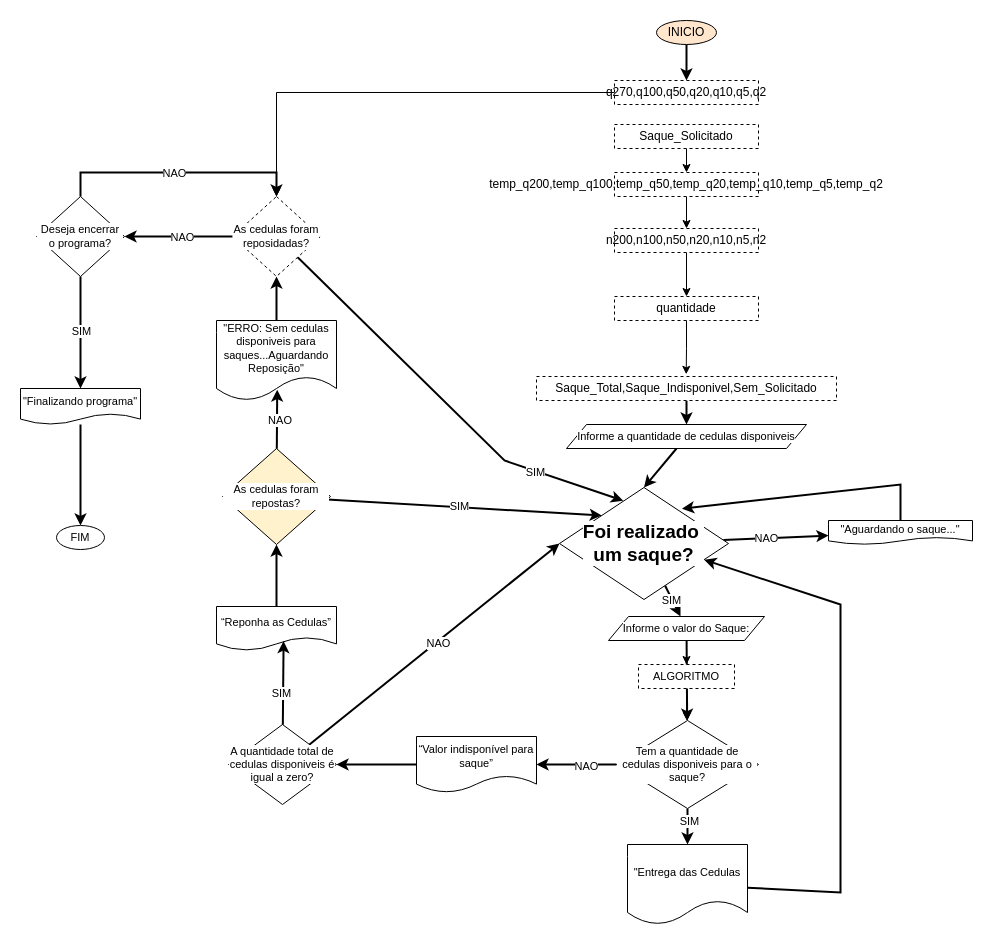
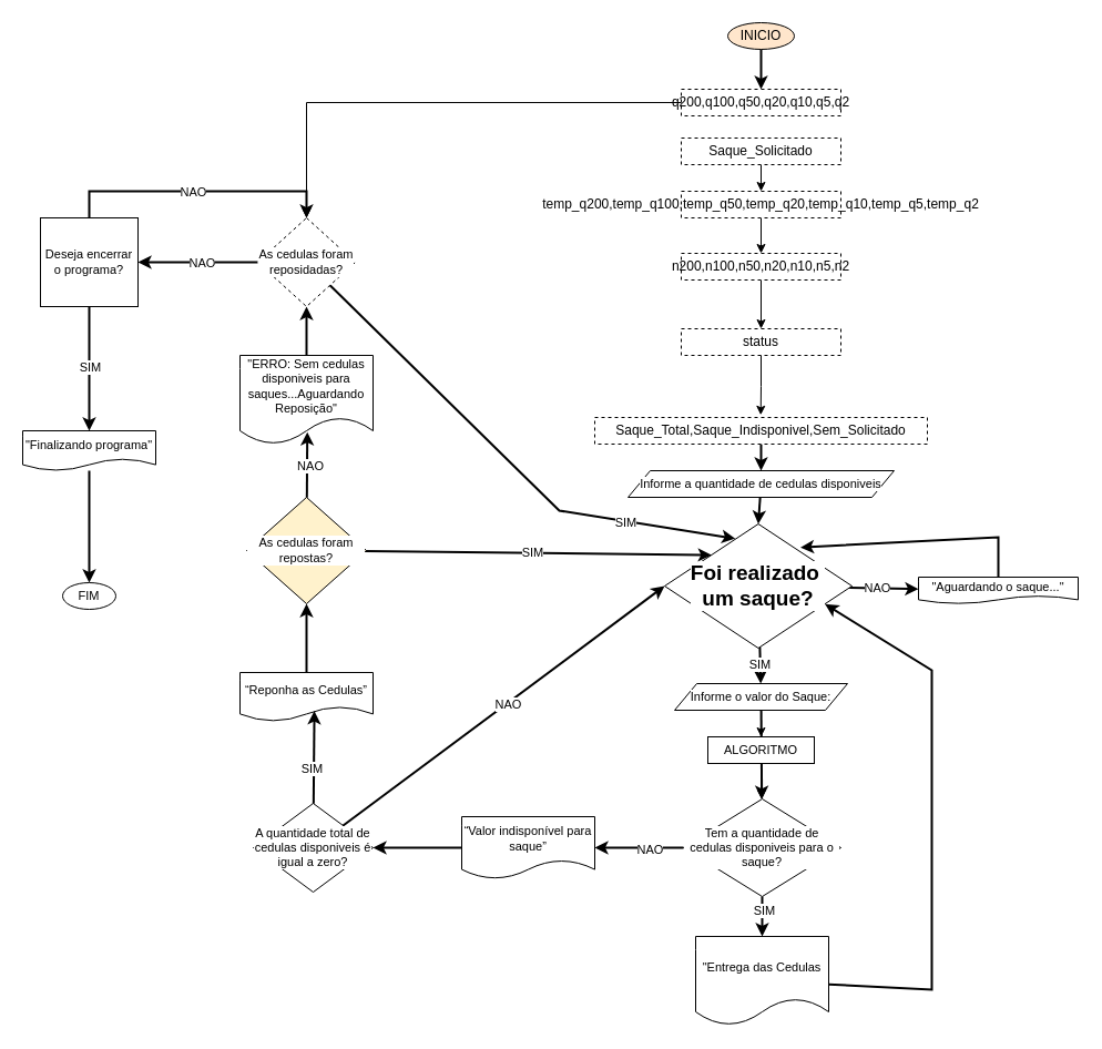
  <mxCell id="0" />
  <mxCell id="1" parent="0" />
  <mxCell id="2" value="" style="edgeStyle=orthogonalEdgeStyle;rounded=0;orthogonalLoop=1;jettySize=auto;html=1;strokeWidth=2;" parent="1" source="3" target="5" edge="1"><mxGeometry relative="1" as="geometry" /></mxCell>
  <mxCell id="3" value="INICIO" style="ellipse;whiteSpace=wrap;html=1;fillColor=#ffe6cc;" parent="1" vertex="1"><mxGeometry x="656" y="20" width="60" height="24" as="geometry" /></mxCell>
  <mxCell id="4" value="" style="edgeStyle=orthogonalEdgeStyle;rounded=0;orthogonalLoop=1;jettySize=auto;html=1;" edge="1" parent="1" source="5" target="48"><mxGeometry relative="1" as="geometry" /></mxCell>
- <mxCell id="5" value="&lt;div style=&quot;&quot;&gt;&lt;span style=&quot;text-wrap-mode: nowrap;&quot;&gt;q270,q100,q50,q20,q10,q5,q2&lt;/span&gt;&lt;/div&gt;" style="whiteSpace=wrap;html=1;dashed=1;" parent="1" vertex="1"><mxGeometry x="614" y="80" width="144" height="24" as="geometry" /></mxCell>
+ <mxCell id="5" value="&lt;div style=&quot;&quot;&gt;&lt;span style=&quot;text-wrap-mode: nowrap;&quot;&gt;q200,q100,q50,q20,q10,q5,q2&lt;/span&gt;&lt;/div&gt;" style="whiteSpace=wrap;html=1;dashed=1;" parent="1" vertex="1"><mxGeometry x="614" y="80" width="144" height="24" as="geometry" /></mxCell>
  <mxCell id="6" style="edgeStyle=none;shape=connector;rounded=0;orthogonalLoop=1;jettySize=auto;html=1;entryX=0.5;entryY=0;entryDx=0;entryDy=0;strokeColor=default;align=center;verticalAlign=middle;fontFamily=Helvetica;fontSize=11;fontColor=default;labelBackgroundColor=default;endArrow=classic;strokeWidth=2;" parent="1" source="7" edge="1"><mxGeometry relative="1" as="geometry"><mxPoint x="686" y="424" as="targetPoint" /></mxGeometry></mxCell>
  <mxCell id="7" value="&lt;div style=&quot;text-wrap-mode: nowrap;&quot;&gt;Saque_Total,Saque_Indisponivel,Sem_Solicitado&lt;/div&gt;" style="whiteSpace=wrap;html=1;dashed=1;" parent="1" vertex="1"><mxGeometry x="536" y="376" width="300" height="24" as="geometry" /></mxCell>
  <mxCell id="8" style="edgeStyle=none;shape=connector;rounded=0;orthogonalLoop=1;jettySize=auto;html=1;entryX=0.5;entryY=0;entryDx=0;entryDy=0;strokeColor=default;align=center;verticalAlign=middle;fontFamily=Helvetica;fontSize=11;fontColor=default;labelBackgroundColor=default;endArrow=classic;strokeWidth=2;" parent="1" source="9" target="14" edge="1"><mxGeometry relative="1" as="geometry" /></mxCell>
  <mxCell id="9" value="&lt;span&gt;Informe a quantidade de cedulas disponiveis&lt;/span&gt;" style="shape=parallelogram;perimeter=parallelogramPerimeter;whiteSpace=wrap;html=1;fixedSize=1;fontFamily=Helvetica;fontSize=11;fontColor=default;labelBackgroundColor=default;" parent="1" vertex="1"><mxGeometry x="566" y="424" width="240" height="24" as="geometry" /></mxCell>
  <mxCell id="10" value="" style="edgeStyle=none;shape=connector;rounded=0;orthogonalLoop=1;jettySize=auto;html=1;strokeColor=default;align=center;verticalAlign=middle;fontFamily=Helvetica;fontSize=11;fontColor=default;labelBackgroundColor=default;endArrow=classic;strokeWidth=2;" parent="1" source="14" target="17" edge="1"><mxGeometry relative="1" as="geometry" /></mxCell>
  <mxCell id="11" value="SIM" style="edgeLabel;html=1;align=center;verticalAlign=middle;resizable=0;points=[];fontFamily=Helvetica;fontSize=11;fontColor=default;labelBackgroundColor=default;" parent="10" vertex="1" connectable="0"><mxGeometry x="-0.087" y="-1" relative="1" as="geometry"><mxPoint as="offset" /></mxGeometry></mxCell>
  <mxCell id="12" value="" style="edgeStyle=none;shape=connector;rounded=0;orthogonalLoop=1;jettySize=auto;html=1;strokeColor=default;strokeWidth=2;align=center;verticalAlign=middle;fontFamily=Helvetica;fontSize=11;fontColor=default;labelBackgroundColor=default;endArrow=classic;" parent="1" source="14" target="58" edge="1"><mxGeometry relative="1" as="geometry" /></mxCell>
  <mxCell id="13" value="NAO" style="edgeLabel;html=1;align=center;verticalAlign=middle;resizable=0;points=[];" parent="12" vertex="1" connectable="0"><mxGeometry x="-0.192" relative="1" as="geometry"><mxPoint as="offset" /></mxGeometry></mxCell>
- <mxCell id="14" value="&lt;font style=&quot;font-size: 19px;&quot;&gt;&lt;b&gt;Foi realizado&amp;nbsp;&lt;/b&gt;&lt;/font&gt;&lt;div&gt;&lt;font style=&quot;font-size: 19px;&quot;&gt;&lt;b&gt;um saque?&lt;/b&gt;&lt;/font&gt;&lt;/div&gt;" style="rhombus;whiteSpace=wrap;html=1;fontFamily=Helvetica;fontSize=11;fontColor=default;labelBackgroundColor=default;" parent="1" vertex="1"><mxGeometry x="559" y="487" width="169" height="112" as="geometry" /></mxCell>
+ <mxCell id="14" value="&lt;font style=&quot;font-size: 19px;&quot;&gt;&lt;b&gt;Foi realizado&amp;nbsp;&lt;/b&gt;&lt;/font&gt;&lt;div&gt;&lt;font style=&quot;font-size: 19px;&quot;&gt;&lt;b&gt;um saque?&lt;/b&gt;&lt;/font&gt;&lt;/div&gt;" style="rhombus;whiteSpace=wrap;html=1;fontFamily=Helvetica;fontSize=11;fontColor=default;labelBackgroundColor=default;" parent="1" vertex="1"><mxGeometry x="599" y="472" width="169" height="112" as="geometry" /></mxCell>
  <mxCell id="15" value="" style="edgeStyle=none;shape=connector;rounded=0;orthogonalLoop=1;jettySize=auto;html=1;strokeColor=default;align=center;verticalAlign=middle;fontFamily=Helvetica;fontSize=11;fontColor=default;labelBackgroundColor=default;endArrow=classic;" parent="1" source="17" target="19" edge="1"><mxGeometry relative="1" as="geometry" /></mxCell>
  <mxCell id="16" value="" style="edgeStyle=none;shape=connector;rounded=0;orthogonalLoop=1;jettySize=auto;html=1;strokeColor=default;strokeWidth=2;align=center;verticalAlign=middle;fontFamily=Helvetica;fontSize=11;fontColor=default;labelBackgroundColor=default;endArrow=classic;" parent="1" source="17" target="24" edge="1"><mxGeometry relative="1" as="geometry" /></mxCell>
  <mxCell id="17" value="Informe o valor do Saque:" style="shape=parallelogram;perimeter=parallelogramPerimeter;whiteSpace=wrap;html=1;fixedSize=1;fontSize=11;labelBackgroundColor=default;" parent="1" vertex="1"><mxGeometry x="608" y="616" width="156" height="24" as="geometry" /></mxCell>
  <mxCell id="18" value="" style="edgeStyle=none;shape=connector;rounded=0;orthogonalLoop=1;jettySize=auto;html=1;strokeColor=default;align=center;verticalAlign=middle;fontFamily=Helvetica;fontSize=11;fontColor=default;labelBackgroundColor=default;endArrow=classic;" parent="1" source="19" target="24" edge="1"><mxGeometry relative="1" as="geometry" /></mxCell>
- <mxCell id="19" value="ALGORITMO" style="whiteSpace=wrap;html=1;fontSize=11;labelBackgroundColor=default;dashed=1;" parent="1" vertex="1"><mxGeometry x="638" y="664" width="96" height="24" as="geometry" /></mxCell>
+ <mxCell id="19" value="ALGORITMO" style="whiteSpace=wrap;html=1;fontSize=11;labelBackgroundColor=default;" parent="1" vertex="1"><mxGeometry x="638" y="664" width="96" height="24" as="geometry" /></mxCell>
  <mxCell id="20" style="edgeStyle=none;shape=connector;rounded=0;orthogonalLoop=1;jettySize=auto;html=1;strokeColor=default;align=center;verticalAlign=middle;fontFamily=Helvetica;fontSize=11;fontColor=default;labelBackgroundColor=default;endArrow=classic;strokeWidth=2;entryX=1;entryY=0.5;entryDx=0;entryDy=0;exitX=0;exitY=0.5;exitDx=0;exitDy=0;" parent="1" source="24" target="26" edge="1"><mxGeometry relative="1" as="geometry"><mxPoint x="582" y="700" as="targetPoint" /><mxPoint x="492" y="700" as="sourcePoint" /></mxGeometry></mxCell>
  <mxCell id="21" value="NAO" style="edgeLabel;html=1;align=center;verticalAlign=middle;resizable=0;points=[];fontFamily=Helvetica;fontSize=11;fontColor=default;labelBackgroundColor=default;" parent="20" vertex="1" connectable="0"><mxGeometry x="-0.235" y="1" relative="1" as="geometry"><mxPoint as="offset" /></mxGeometry></mxCell>
  <mxCell id="22" style="edgeStyle=none;shape=connector;rounded=0;orthogonalLoop=1;jettySize=auto;html=1;entryX=0.5;entryY=0;entryDx=0;entryDy=0;strokeColor=default;align=center;verticalAlign=middle;fontFamily=Helvetica;fontSize=11;fontColor=default;labelBackgroundColor=default;endArrow=classic;strokeWidth=2;" parent="1" source="24" target="29" edge="1"><mxGeometry relative="1" as="geometry" /></mxCell>
  <mxCell id="23" value="SIM" style="edgeLabel;html=1;align=center;verticalAlign=middle;resizable=0;points=[];" parent="22" vertex="1" connectable="0"><mxGeometry x="-0.336" y="1" relative="1" as="geometry"><mxPoint as="offset" /></mxGeometry></mxCell>
  <mxCell id="24" value="Tem a quantidade de cedulas disponiveis para o saque?" style="rhombus;whiteSpace=wrap;html=1;fontSize=11;labelBackgroundColor=default;" parent="1" vertex="1"><mxGeometry x="616" y="720" width="142" height="88" as="geometry" /></mxCell>
  <mxCell id="25" value="" style="edgeStyle=none;shape=connector;rounded=0;orthogonalLoop=1;jettySize=auto;html=1;strokeColor=default;strokeWidth=2;align=center;verticalAlign=middle;fontFamily=Helvetica;fontSize=11;fontColor=default;labelBackgroundColor=default;endArrow=classic;" parent="1" source="26" target="32" edge="1"><mxGeometry relative="1" as="geometry" /></mxCell>
  <mxCell id="26" value="“Valor indisponível para saque”" style="shape=document;whiteSpace=wrap;html=1;boundedLbl=1;fontFamily=Helvetica;fontSize=11;fontColor=default;labelBackgroundColor=default;" parent="1" vertex="1"><mxGeometry x="416" y="736" width="120" height="56" as="geometry" /></mxCell>
  <mxCell id="27" style="edgeStyle=none;shape=connector;rounded=0;orthogonalLoop=1;jettySize=auto;html=1;exitX=0.5;exitY=0;exitDx=0;exitDy=0;strokeColor=default;align=center;verticalAlign=middle;fontFamily=Helvetica;fontSize=11;fontColor=default;labelBackgroundColor=default;endArrow=classic;" parent="1" edge="1"><mxGeometry relative="1" as="geometry"><mxPoint x="373" y="752" as="sourcePoint" /><mxPoint x="373" y="752" as="targetPoint" /></mxGeometry></mxCell>
  <mxCell id="28" style="edgeStyle=none;shape=connector;rounded=0;orthogonalLoop=1;jettySize=auto;html=1;strokeColor=default;strokeWidth=2;align=center;verticalAlign=middle;fontFamily=Helvetica;fontSize=11;fontColor=default;labelBackgroundColor=default;endArrow=classic;entryX=0.856;entryY=0.646;entryDx=0;entryDy=0;entryPerimeter=0;" parent="1" source="29" target="14" edge="1"><mxGeometry relative="1" as="geometry"><mxPoint x="864" y="604" as="targetPoint" /><Array as="points"><mxPoint x="840" y="892" /><mxPoint x="840" y="700" /><mxPoint x="840" y="604" /></Array></mxGeometry></mxCell>
  <mxCell id="29" value="&quot;Entrega das Cedulas" style="shape=document;whiteSpace=wrap;html=1;boundedLbl=1;fontFamily=Helvetica;fontSize=11;fontColor=default;labelBackgroundColor=default;" parent="1" vertex="1"><mxGeometry x="627" y="844" width="120" height="80" as="geometry" /></mxCell>
  <mxCell id="30" style="edgeStyle=none;shape=connector;rounded=0;orthogonalLoop=1;jettySize=auto;html=1;exitX=1;exitY=0;exitDx=0;exitDy=0;entryX=0;entryY=0.5;entryDx=0;entryDy=0;strokeColor=default;strokeWidth=2;align=center;verticalAlign=middle;fontFamily=Helvetica;fontSize=11;fontColor=default;labelBackgroundColor=default;endArrow=classic;" parent="1" source="32" target="14" edge="1"><mxGeometry relative="1" as="geometry" /></mxCell>
  <mxCell id="31" value="NAO" style="edgeLabel;html=1;align=center;verticalAlign=middle;resizable=0;points=[];fontFamily=Helvetica;fontSize=11;fontColor=default;labelBackgroundColor=default;" parent="30" vertex="1" connectable="0"><mxGeometry x="0.021" y="-1" relative="1" as="geometry"><mxPoint as="offset" /></mxGeometry></mxCell>
  <mxCell id="32" value="A quantidade total de cedulas disponiveis é igual a zero?" style="rhombus;whiteSpace=wrap;html=1;fontSize=11;labelBackgroundColor=default;" parent="1" vertex="1"><mxGeometry x="228" y="724" width="108" height="80" as="geometry" /></mxCell>
  <mxCell id="33" style="edgeStyle=none;shape=connector;rounded=0;orthogonalLoop=1;jettySize=auto;html=1;entryX=0.5;entryY=1;entryDx=0;entryDy=0;strokeColor=default;strokeWidth=2;align=center;verticalAlign=middle;fontFamily=Helvetica;fontSize=11;fontColor=default;labelBackgroundColor=default;endArrow=classic;" parent="1" source="34" target="39" edge="1"><mxGeometry relative="1" as="geometry" /></mxCell>
  <mxCell id="34" value="“Reponha as Cedulas”" style="shape=document;whiteSpace=wrap;html=1;boundedLbl=1;fontFamily=Helvetica;fontSize=11;fontColor=default;labelBackgroundColor=default;" parent="1" vertex="1"><mxGeometry x="216" y="606" width="120" height="44" as="geometry" /></mxCell>
  <mxCell id="35" style="edgeStyle=none;shape=connector;rounded=0;orthogonalLoop=1;jettySize=auto;html=1;entryX=0.559;entryY=0.787;entryDx=0;entryDy=0;entryPerimeter=0;strokeColor=default;strokeWidth=2;align=center;verticalAlign=middle;fontFamily=Helvetica;fontSize=11;fontColor=default;labelBackgroundColor=default;endArrow=classic;" parent="1" source="32" target="34" edge="1"><mxGeometry relative="1" as="geometry" /></mxCell>
  <mxCell id="36" value="SIM" style="edgeLabel;html=1;align=center;verticalAlign=middle;resizable=0;points=[];fontFamily=Helvetica;fontSize=11;fontColor=default;labelBackgroundColor=default;" parent="35" vertex="1" connectable="0"><mxGeometry x="-0.226" y="2" relative="1" as="geometry"><mxPoint as="offset" /></mxGeometry></mxCell>
  <mxCell id="37" style="edgeStyle=none;shape=connector;rounded=0;orthogonalLoop=1;jettySize=auto;html=1;entryX=0;entryY=0;entryDx=0;entryDy=0;strokeColor=default;strokeWidth=2;align=center;verticalAlign=middle;fontFamily=Helvetica;fontSize=11;fontColor=default;labelBackgroundColor=default;endArrow=classic;" parent="1" source="39" target="14" edge="1"><mxGeometry relative="1" as="geometry" /></mxCell>
  <mxCell id="38" value="SIM" style="edgeLabel;html=1;align=center;verticalAlign=middle;resizable=0;points=[];fontFamily=Helvetica;fontSize=11;fontColor=default;labelBackgroundColor=default;" parent="37" vertex="1" connectable="0"><mxGeometry x="-0.04" y="1" relative="1" as="geometry"><mxPoint as="offset" /></mxGeometry></mxCell>
  <mxCell id="39" value="As cedulas foram repostas?" style="rhombus;whiteSpace=wrap;html=1;fontFamily=Helvetica;fontSize=11;fontColor=default;labelBackgroundColor=default;fillColor=#fff2cc;" parent="1" vertex="1"><mxGeometry x="222" y="448" width="108" height="96" as="geometry" /></mxCell>
  <mxCell id="40" style="edgeStyle=none;shape=connector;rounded=0;orthogonalLoop=1;jettySize=auto;html=1;entryX=0.5;entryY=1;entryDx=0;entryDy=0;strokeColor=default;strokeWidth=2;align=center;verticalAlign=middle;fontFamily=Helvetica;fontSize=11;fontColor=default;labelBackgroundColor=default;endArrow=classic;" parent="1" source="41" target="48" edge="1"><mxGeometry relative="1" as="geometry"><mxPoint x="276" y="280" as="targetPoint" /></mxGeometry></mxCell>
  <mxCell id="41" value="&quot;ERRO: Sem cedulas disponiveis para saques...Aguardando Reposição&lt;span style=&quot;background-color: light-dark(#ffffff, var(--ge-dark-color, #121212)); color: light-dark(rgb(0, 0, 0), rgb(255, 255, 255));&quot;&gt;&quot;&lt;/span&gt;" style="shape=document;whiteSpace=wrap;html=1;boundedLbl=1;fontFamily=Helvetica;fontSize=11;fontColor=default;labelBackgroundColor=default;" parent="1" vertex="1"><mxGeometry x="216" y="320" width="120" height="80" as="geometry" /></mxCell>
  <mxCell id="42" style="edgeStyle=none;shape=connector;rounded=0;orthogonalLoop=1;jettySize=auto;html=1;entryX=0.506;entryY=0.864;entryDx=0;entryDy=0;entryPerimeter=0;strokeColor=default;strokeWidth=2;align=center;verticalAlign=middle;fontFamily=Helvetica;fontSize=11;fontColor=default;labelBackgroundColor=default;endArrow=classic;" parent="1" source="39" target="41" edge="1"><mxGeometry relative="1" as="geometry" /></mxCell>
  <mxCell id="43" value="&amp;nbsp;NAO" style="edgeLabel;html=1;align=center;verticalAlign=middle;resizable=0;points=[];fontFamily=Helvetica;fontSize=11;fontColor=default;labelBackgroundColor=default;" parent="42" vertex="1" connectable="0"><mxGeometry x="0.014" y="-1" relative="1" as="geometry"><mxPoint y="1" as="offset" /></mxGeometry></mxCell>
  <mxCell id="44" style="edgeStyle=none;shape=connector;rounded=0;orthogonalLoop=1;jettySize=auto;html=1;strokeColor=default;strokeWidth=2;align=center;verticalAlign=middle;fontFamily=Helvetica;fontSize=11;fontColor=default;labelBackgroundColor=default;endArrow=classic;entryX=0.377;entryY=0.118;entryDx=0;entryDy=0;entryPerimeter=0;" parent="1" source="48" target="14" edge="1"><mxGeometry relative="1" as="geometry"><mxPoint x="676" y="500" as="targetPoint" /><Array as="points"><mxPoint x="504" y="460" /></Array></mxGeometry></mxCell>
  <mxCell id="45" value="SIM" style="edgeLabel;html=1;align=center;verticalAlign=middle;resizable=0;points=[];fontFamily=Helvetica;fontSize=11;fontColor=default;labelBackgroundColor=default;" parent="44" vertex="1" connectable="0"><mxGeometry x="0.553" y="-1" relative="1" as="geometry"><mxPoint as="offset" /></mxGeometry></mxCell>
  <mxCell id="46" value="" style="edgeStyle=none;shape=connector;rounded=0;orthogonalLoop=1;jettySize=auto;html=1;strokeColor=default;strokeWidth=2;align=center;verticalAlign=middle;fontFamily=Helvetica;fontSize=11;fontColor=default;labelBackgroundColor=default;endArrow=classic;" parent="1" source="48" target="53" edge="1"><mxGeometry relative="1" as="geometry" /></mxCell>
  <mxCell id="47" value="NAO" style="edgeLabel;html=1;align=center;verticalAlign=middle;resizable=0;points=[];fontFamily=Helvetica;fontSize=11;fontColor=default;labelBackgroundColor=default;" parent="46" vertex="1" connectable="0"><mxGeometry x="-0.23" y="3" relative="1" as="geometry"><mxPoint x="-9" y="-3" as="offset" /></mxGeometry></mxCell>
  <mxCell id="48" value="As cedulas foram reposidadas?" style="rhombus;whiteSpace=wrap;html=1;fontFamily=Helvetica;fontSize=11;fontColor=default;labelBackgroundColor=default;dashed=1;" parent="1" vertex="1"><mxGeometry x="232" y="196" width="88" height="80" as="geometry" /></mxCell>
  <mxCell id="49" value="" style="edgeStyle=none;shape=connector;rounded=0;orthogonalLoop=1;jettySize=auto;html=1;strokeColor=default;strokeWidth=2;align=center;verticalAlign=middle;fontFamily=Helvetica;fontSize=11;fontColor=default;labelBackgroundColor=default;endArrow=classic;" parent="1" source="53" target="55" edge="1"><mxGeometry relative="1" as="geometry" /></mxCell>
  <mxCell id="50" value="SIM" style="edgeLabel;html=1;align=center;verticalAlign=middle;resizable=0;points=[];fontFamily=Helvetica;fontSize=11;fontColor=default;labelBackgroundColor=default;" parent="49" vertex="1" connectable="0"><mxGeometry x="-0.1" y="-4" relative="1" as="geometry"><mxPoint x="4" y="4" as="offset" /></mxGeometry></mxCell>
  <mxCell id="51" style="edgeStyle=none;shape=connector;rounded=0;orthogonalLoop=1;jettySize=auto;html=1;strokeColor=default;strokeWidth=2;align=center;verticalAlign=middle;fontFamily=Helvetica;fontSize=11;fontColor=default;labelBackgroundColor=default;endArrow=classic;entryX=0.5;entryY=0;entryDx=0;entryDy=0;exitX=0.5;exitY=0;exitDx=0;exitDy=0;" parent="1" source="53" target="48" edge="1"><mxGeometry relative="1" as="geometry"><mxPoint x="280.27" y="136" as="targetPoint" /><mxPoint x="96.003" y="206.667" as="sourcePoint" /><Array as="points"><mxPoint x="80" y="172" /><mxPoint x="276" y="172" /></Array></mxGeometry></mxCell>
  <mxCell id="52" value="NAO" style="edgeLabel;html=1;align=center;verticalAlign=middle;resizable=0;points=[];fontFamily=Helvetica;fontSize=11;fontColor=default;labelBackgroundColor=default;" parent="51" vertex="1" connectable="0"><mxGeometry x="-0.04" relative="1" as="geometry"><mxPoint as="offset" /></mxGeometry></mxCell>
- <mxCell id="53" value="Deseja encerrar o programa?" style="rhombus;whiteSpace=wrap;html=1;fontFamily=Helvetica;fontSize=11;fontColor=default;labelBackgroundColor=default;" parent="1" vertex="1"><mxGeometry x="36" y="196" width="88" height="80" as="geometry" /></mxCell>
+ <mxCell id="53" value="Deseja encerrar o programa?" style="whiteSpace=wrap;html=1;fontFamily=Helvetica;fontSize=11;fontColor=default;labelBackgroundColor=default;rounded=0;" parent="1" vertex="1"><mxGeometry x="36" y="196" width="88" height="80" as="geometry" /></mxCell>
  <mxCell id="54" value="" style="edgeStyle=none;shape=connector;rounded=0;orthogonalLoop=1;jettySize=auto;html=1;strokeColor=default;strokeWidth=2;align=center;verticalAlign=middle;fontFamily=Helvetica;fontSize=11;fontColor=default;labelBackgroundColor=default;endArrow=classic;" parent="1" source="55" target="56" edge="1"><mxGeometry relative="1" as="geometry" /></mxCell>
  <mxCell id="55" value="&quot;Finalizando programa&lt;span style=&quot;background-color: light-dark(#ffffff, var(--ge-dark-color, #121212)); color: light-dark(rgb(0, 0, 0), rgb(255, 255, 255));&quot;&gt;&quot;&lt;/span&gt;" style="shape=document;whiteSpace=wrap;html=1;boundedLbl=1;fontSize=11;labelBackgroundColor=default;" parent="1" vertex="1"><mxGeometry x="20" y="388" width="120" height="36" as="geometry" /></mxCell>
  <mxCell id="56" value="FIM" style="ellipse;whiteSpace=wrap;html=1;fontSize=11;labelBackgroundColor=default;" parent="1" vertex="1"><mxGeometry x="56" y="525" width="48" height="24" as="geometry" /></mxCell>
  <mxCell id="57" style="edgeStyle=none;shape=connector;rounded=0;orthogonalLoop=1;jettySize=auto;html=1;strokeColor=default;strokeWidth=2;align=center;verticalAlign=middle;fontFamily=Helvetica;fontSize=11;fontColor=default;labelBackgroundColor=default;endArrow=classic;entryX=0.725;entryY=0.189;entryDx=0;entryDy=0;entryPerimeter=0;" parent="1" source="58" target="14" edge="1"><mxGeometry relative="1" as="geometry"><mxPoint x="720" y="484" as="targetPoint" /><Array as="points"><mxPoint x="900" y="484" /></Array></mxGeometry></mxCell>
  <mxCell id="58" value="&quot;Aguardando o saque...&quot;" style="shape=document;whiteSpace=wrap;html=1;boundedLbl=1;fontSize=11;labelBackgroundColor=default;" parent="1" vertex="1"><mxGeometry x="828" y="520" width="144" height="24" as="geometry" /></mxCell>
  <mxCell id="59" value="" style="edgeStyle=orthogonalEdgeStyle;rounded=0;orthogonalLoop=1;jettySize=auto;html=1;" edge="1" parent="1" source="60" target="62"><mxGeometry relative="1" as="geometry" /></mxCell>
  <mxCell id="60" value="&lt;div style=&quot;&quot;&gt;&lt;span style=&quot;text-wrap-mode: nowrap;&quot;&gt;Saque_Solicitado&lt;/span&gt;&lt;/div&gt;" style="whiteSpace=wrap;html=1;dashed=1;" vertex="1" parent="1"><mxGeometry x="614" y="124" width="144" height="24" as="geometry" /></mxCell>
  <mxCell id="61" value="" style="edgeStyle=orthogonalEdgeStyle;rounded=0;orthogonalLoop=1;jettySize=auto;html=1;" edge="1" parent="1" source="62" target="64"><mxGeometry relative="1" as="geometry" /></mxCell>
  <mxCell id="62" value="&lt;div style=&quot;&quot;&gt;&lt;span style=&quot;text-wrap-mode: nowrap;&quot;&gt;temp_q200,temp_q100,temp_q50,temp_q20,temp_q10,temp_q5,temp_q2&lt;/span&gt;&lt;/div&gt;" style="whiteSpace=wrap;html=1;dashed=1;" vertex="1" parent="1"><mxGeometry x="614" y="172" width="144" height="24" as="geometry" /></mxCell>
  <mxCell id="63" value="" style="edgeStyle=orthogonalEdgeStyle;rounded=0;orthogonalLoop=1;jettySize=auto;html=1;" edge="1" parent="1" source="64" target="65"><mxGeometry relative="1" as="geometry" /></mxCell>
  <mxCell id="64" value="n200,n100,n50,n20,n10,n5,n2" style="whiteSpace=wrap;html=1;dashed=1;" vertex="1" parent="1"><mxGeometry x="614" y="228" width="144" height="24" as="geometry" /></mxCell>
- <mxCell id="65" value="quantidade" style="whiteSpace=wrap;html=1;dashed=1;" vertex="1" parent="1"><mxGeometry x="614" y="296" width="144" height="24" as="geometry" /></mxCell>
+ <mxCell id="65" value="status" style="whiteSpace=wrap;html=1;dashed=1;" vertex="1" parent="1"><mxGeometry x="614" y="296" width="144" height="24" as="geometry" /></mxCell>
  <mxCell id="66" style="edgeStyle=orthogonalEdgeStyle;rounded=0;orthogonalLoop=1;jettySize=auto;html=1;entryX=0.499;entryY=-0.092;entryDx=0;entryDy=0;entryPerimeter=0;" edge="1" parent="1" source="65" target="7"><mxGeometry relative="1" as="geometry" /></mxCell>
